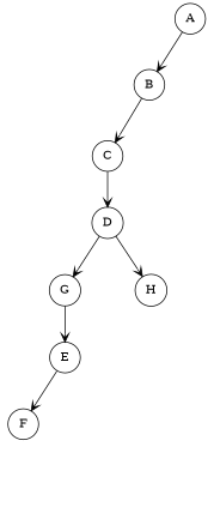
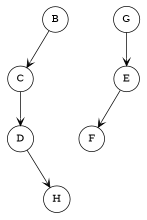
  digraph {
    nodesep=0.1
    node [shape=circle]
    edge [arrowhead=vee]
-   A [group=A]
    B [group=B]
    _A [group=A style=invis width=0]
    C
    _B [group=B style=invis width=0]
    D [group=D]
    E [group=E]
    F [group=F]
    _E [group=E style=invis width=0]
    G
    _D [group=D style=invis width=0]
    H
    _F [group=F style=invis width=0]
-   A -> B
-   A -> _A [style=invis]
    B -> C
    B -> _B [style=invis]
    C -> D
-   D -> G
    D -> _D [style=invis]
    D -> H
    E -> F
    E -> _E [style=invis]
    F -> _F [style=invis]
    G -> E
  }
